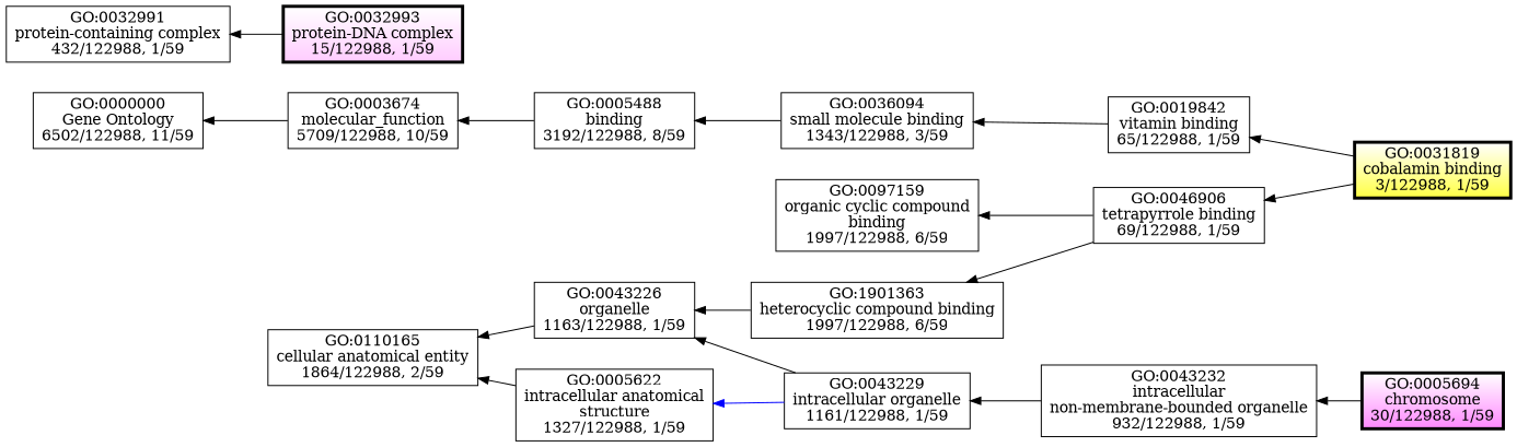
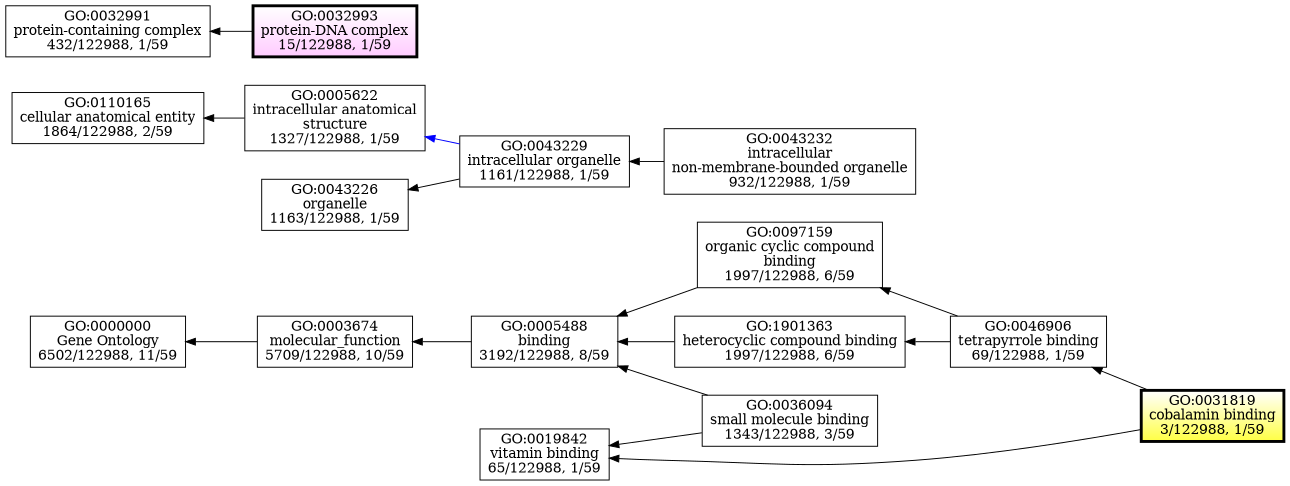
  digraph {
    nodesep=0.4
    rankdir=LR
    node [shape=box]
    edge [color=black dir=back]
    n1 [label="GO:0000000\nGene Ontology\n6502/122988, 11/59"]
    n2 [label="GO:0003674\nmolecular_function\n5709/122988, 10/59"]
    n3 [label="GO:0005488\nbinding\n3192/122988, 8/59"]
    n4 [label="GO:0043232\nintracellular\nnon-membrane-bounded organelle\n932/122988, 1/59"]
-   n5 [fillcolor="white:0.833333,0.466667,1.000000" gradientangle=270 label="GO:0005694\nchromosome\n30/122988, 1/59" style="filled,setlinewidth(3)"]
    n6 [fillcolor="white:0.833333,0.200000,1.000000" gradientangle=270 label="GO:0032993\nprotein-DNA complex\n15/122988, 1/59" style="filled,setlinewidth(3)"]
    n7 [label="GO:0019842\nvitamin binding\n65/122988, 1/59"]
    n8 [fillcolor="white:0.166667,0.733333,1.000000" gradientangle=270 label="GO:0031819\ncobalamin binding\n3/122988, 1/59" style="filled,setlinewidth(3)"]
    n9 [label="GO:0097159\norganic cyclic compound\nbinding\n1997/122988, 6/59"]
    n10 [label="GO:0046906\ntetrapyrrole binding\n69/122988, 1/59"]
    n11 [label="GO:0110165\ncellular anatomical entity\n1864/122988, 2/59"]
    n12 [label="GO:0005622\nintracellular anatomical\nstructure\n1327/122988, 1/59"]
    n13 [label="GO:0043226\norganelle\n1163/122988, 1/59"]
    n14 [label="GO:0032991\nprotein-containing complex\n432/122988, 1/59"]
    n15 [label="GO:1901363\nheterocyclic compound binding\n1997/122988, 6/59"]
    n16 [label="GO:0036094\nsmall molecule binding\n1343/122988, 3/59"]
    n17 [label="GO:0043229\nintracellular organelle\n1161/122988, 1/59"]
    n1 -> n2
    n2 -> n3
-   n13 -> n15
+   n3 -> n9
+   n3 -> n15
    n3 -> n16
-   n4 -> n5
    n7 -> n8
    n9 -> n10
    n10 -> n8
    n11 -> n12
-   n11 -> n13
    n12 -> n17 [color=blue]
    n13 -> n17
    n14 -> n6
    n15 -> n10
-   n16 -> n7
+   n7 -> n16
    n17 -> n4
  }
